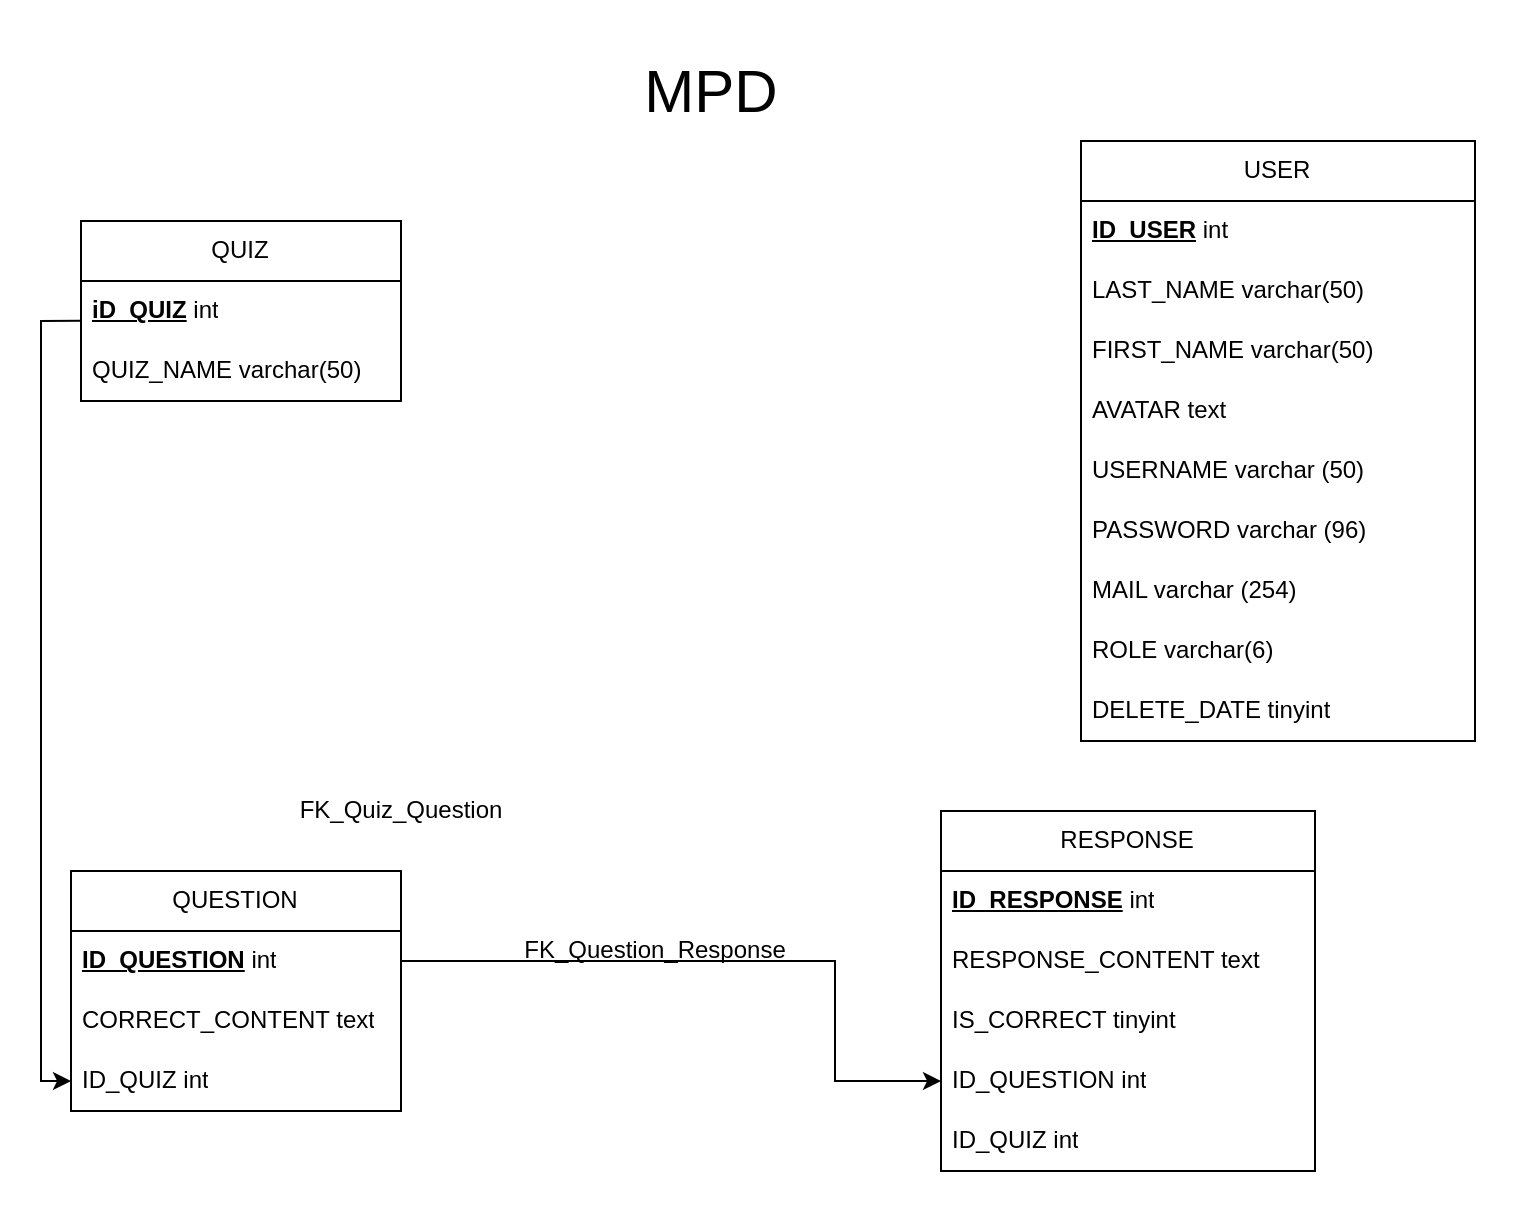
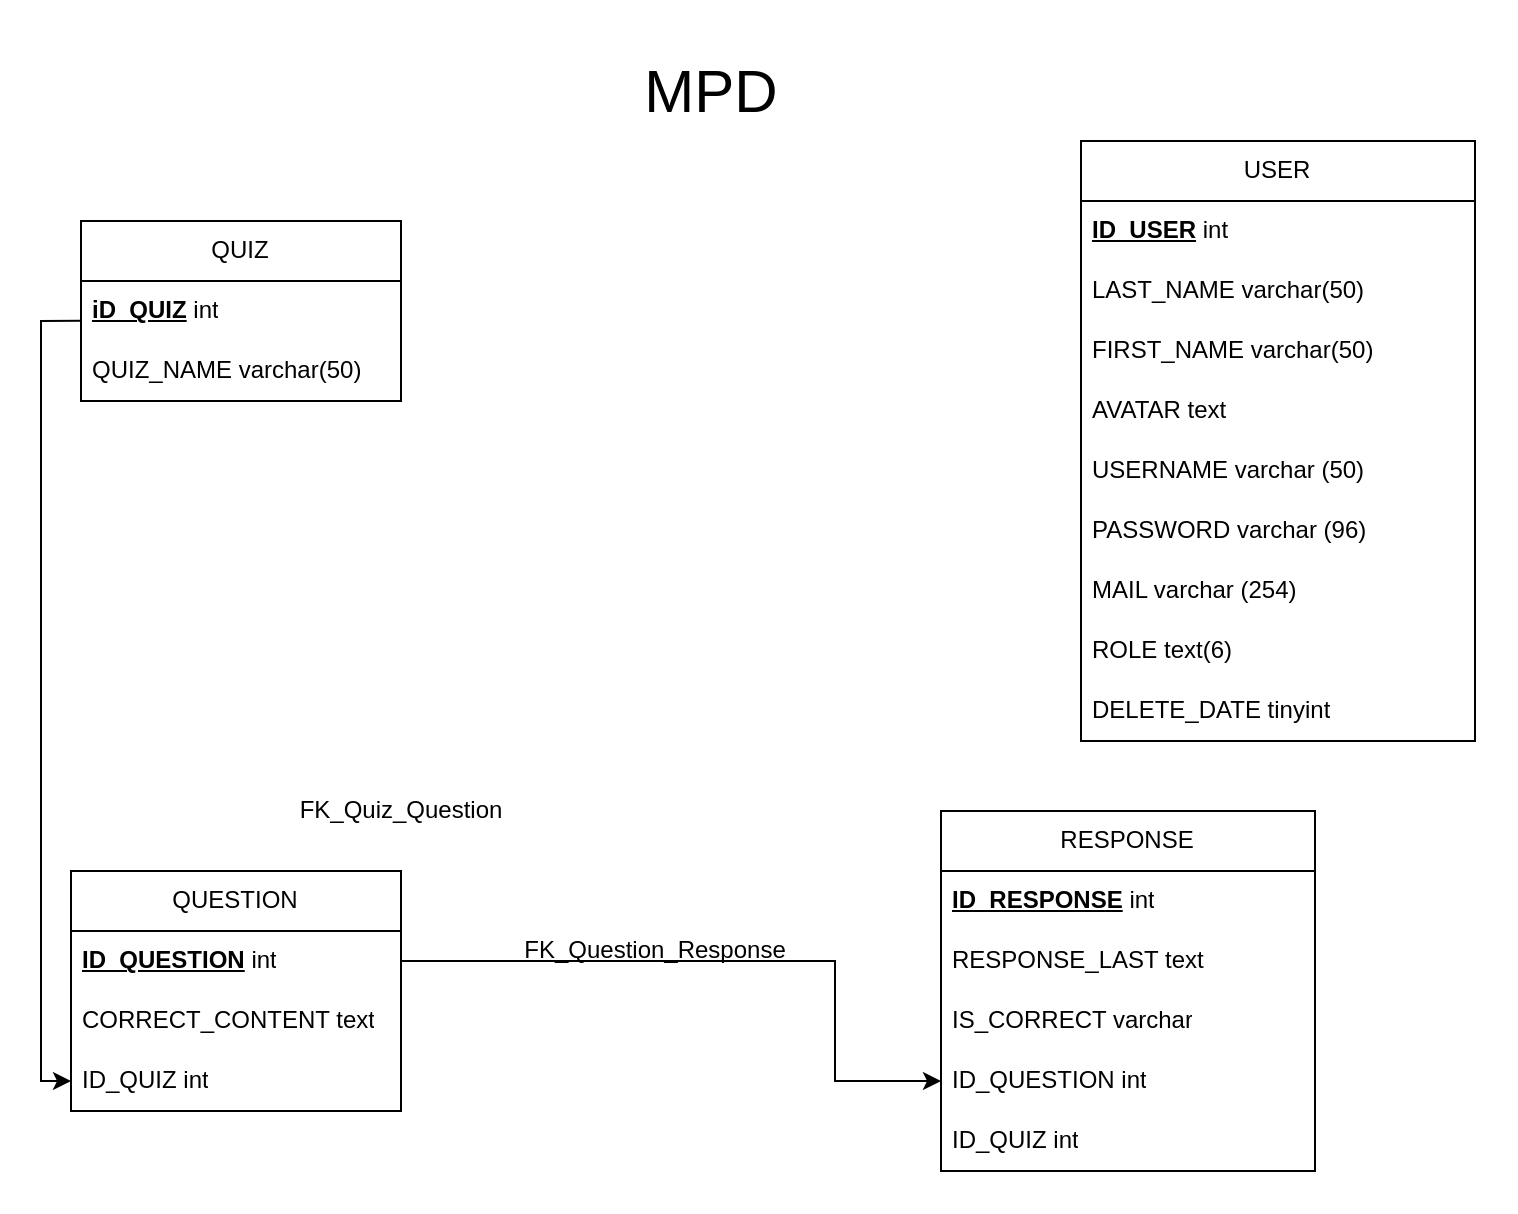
  <mxCell id="0" />
  <mxCell id="1" parent="0" />
  <mxCell id="2" value="USER" style="swimlane;fontStyle=0;childLayout=stackLayout;horizontal=1;startSize=30;horizontalStack=0;resizeParent=1;resizeParentMax=0;resizeLast=0;collapsible=1;marginBottom=0;whiteSpace=wrap;html=1;" vertex="1" parent="1"><mxGeometry x="540" y="70" width="197" height="300" as="geometry" /></mxCell>
  <mxCell id="3" value="&lt;b&gt;&lt;u&gt;ID_USER&lt;/u&gt;&lt;/b&gt; int" style="text;strokeColor=none;fillColor=none;align=left;verticalAlign=middle;spacingLeft=4;spacingRight=4;overflow=hidden;points=[[0,0.5],[1,0.5]];portConstraint=eastwest;rotatable=0;whiteSpace=wrap;html=1;" vertex="1" parent="2"><mxGeometry y="30" width="197" height="30" as="geometry" /></mxCell>
  <mxCell id="4" value="LAST_NAME varchar(50)" style="text;strokeColor=none;fillColor=none;align=left;verticalAlign=middle;spacingLeft=4;spacingRight=4;overflow=hidden;points=[[0,0.5],[1,0.5]];portConstraint=eastwest;rotatable=0;whiteSpace=wrap;html=1;" vertex="1" parent="2"><mxGeometry y="60" width="197" height="30" as="geometry" /></mxCell>
  <mxCell id="5" value="FIRST_NAME varchar(50)" style="text;strokeColor=none;fillColor=none;align=left;verticalAlign=middle;spacingLeft=4;spacingRight=4;overflow=hidden;points=[[0,0.5],[1,0.5]];portConstraint=eastwest;rotatable=0;whiteSpace=wrap;html=1;" vertex="1" parent="2"><mxGeometry y="90" width="197" height="30" as="geometry" /></mxCell>
  <mxCell id="6" value="AVATAR text" style="text;strokeColor=none;fillColor=none;align=left;verticalAlign=middle;spacingLeft=4;spacingRight=4;overflow=hidden;points=[[0,0.5],[1,0.5]];portConstraint=eastwest;rotatable=0;whiteSpace=wrap;html=1;" vertex="1" parent="2"><mxGeometry y="120" width="197" height="30" as="geometry" /></mxCell>
  <mxCell id="7" value="USERNAME varchar (50)" style="text;strokeColor=none;fillColor=none;align=left;verticalAlign=middle;spacingLeft=4;spacingRight=4;overflow=hidden;points=[[0,0.5],[1,0.5]];portConstraint=eastwest;rotatable=0;whiteSpace=wrap;html=1;" vertex="1" parent="2"><mxGeometry y="150" width="197" height="30" as="geometry" /></mxCell>
  <mxCell id="8" value="PASSWORD varchar (96)" style="text;strokeColor=none;fillColor=none;align=left;verticalAlign=middle;spacingLeft=4;spacingRight=4;overflow=hidden;points=[[0,0.5],[1,0.5]];portConstraint=eastwest;rotatable=0;whiteSpace=wrap;html=1;" vertex="1" parent="2"><mxGeometry y="180" width="197" height="30" as="geometry" /></mxCell>
  <mxCell id="9" value="MAIL varchar (254)" style="text;strokeColor=none;fillColor=none;align=left;verticalAlign=middle;spacingLeft=4;spacingRight=4;overflow=hidden;points=[[0,0.5],[1,0.5]];portConstraint=eastwest;rotatable=0;whiteSpace=wrap;html=1;" vertex="1" parent="2"><mxGeometry y="210" width="197" height="30" as="geometry" /></mxCell>
- <mxCell id="10" value="ROLE varchar(6)" style="text;strokeColor=none;fillColor=none;align=left;verticalAlign=middle;spacingLeft=4;spacingRight=4;overflow=hidden;points=[[0,0.5],[1,0.5]];portConstraint=eastwest;rotatable=0;whiteSpace=wrap;html=1;" vertex="1" parent="2"><mxGeometry y="240" width="197" height="30" as="geometry" /></mxCell>
+ <mxCell id="10" value="ROLE text(6)" style="text;strokeColor=none;fillColor=none;align=left;verticalAlign=middle;spacingLeft=4;spacingRight=4;overflow=hidden;points=[[0,0.5],[1,0.5]];portConstraint=eastwest;rotatable=0;whiteSpace=wrap;html=1;" vertex="1" parent="2"><mxGeometry y="240" width="197" height="30" as="geometry" /></mxCell>
  <mxCell id="11" value="DELETE_DATE tinyint" style="text;strokeColor=none;fillColor=none;align=left;verticalAlign=middle;spacingLeft=4;spacingRight=4;overflow=hidden;points=[[0,0.5],[1,0.5]];portConstraint=eastwest;rotatable=0;whiteSpace=wrap;html=1;" vertex="1" parent="2"><mxGeometry y="270" width="197" height="30" as="geometry" /></mxCell>
  <mxCell id="12" value="QUIZ" style="swimlane;fontStyle=0;childLayout=stackLayout;horizontal=1;startSize=30;horizontalStack=0;resizeParent=1;resizeParentMax=0;resizeLast=0;collapsible=1;marginBottom=0;whiteSpace=wrap;html=1;" vertex="1" parent="1"><mxGeometry x="40" y="110" width="160" height="90" as="geometry" /></mxCell>
  <mxCell id="13" value="&lt;b&gt;&lt;u&gt;iD_QUIZ&lt;/u&gt;&lt;/b&gt; int" style="text;strokeColor=none;fillColor=none;align=left;verticalAlign=middle;spacingLeft=4;spacingRight=4;overflow=hidden;points=[[0,0.5],[1,0.5]];portConstraint=eastwest;rotatable=0;whiteSpace=wrap;html=1;" vertex="1" parent="12"><mxGeometry y="30" width="160" height="30" as="geometry" /></mxCell>
  <mxCell id="14" value="QUIZ_NAME varchar(50)" style="text;strokeColor=none;fillColor=none;align=left;verticalAlign=middle;spacingLeft=4;spacingRight=4;overflow=hidden;points=[[0,0.5],[1,0.5]];portConstraint=eastwest;rotatable=0;whiteSpace=wrap;html=1;" vertex="1" parent="12"><mxGeometry y="60" width="160" height="30" as="geometry" /></mxCell>
  <mxCell id="15" value="QUESTION" style="swimlane;fontStyle=0;childLayout=stackLayout;horizontal=1;startSize=30;horizontalStack=0;resizeParent=1;resizeParentMax=0;resizeLast=0;collapsible=1;marginBottom=0;whiteSpace=wrap;html=1;" vertex="1" parent="1"><mxGeometry x="35" y="435" width="165" height="120" as="geometry" /></mxCell>
  <mxCell id="16" value="&lt;b&gt;&lt;u&gt;ID_QUESTION&lt;/u&gt;&lt;/b&gt; int" style="text;strokeColor=none;fillColor=none;align=left;verticalAlign=middle;spacingLeft=4;spacingRight=4;overflow=hidden;points=[[0,0.5],[1,0.5]];portConstraint=eastwest;rotatable=0;whiteSpace=wrap;html=1;" vertex="1" parent="15"><mxGeometry y="30" width="165" height="30" as="geometry" /></mxCell>
  <mxCell id="17" value="CORRECT_CONTENT text" style="text;strokeColor=none;fillColor=none;align=left;verticalAlign=middle;spacingLeft=4;spacingRight=4;overflow=hidden;points=[[0,0.5],[1,0.5]];portConstraint=eastwest;rotatable=0;whiteSpace=wrap;html=1;" vertex="1" parent="15"><mxGeometry y="60" width="165" height="30" as="geometry" /></mxCell>
  <mxCell id="18" value="ID_QUIZ int" style="text;strokeColor=none;fillColor=none;align=left;verticalAlign=middle;spacingLeft=4;spacingRight=4;overflow=hidden;points=[[0,0.5],[1,0.5]];portConstraint=eastwest;rotatable=0;whiteSpace=wrap;html=1;" vertex="1" parent="15"><mxGeometry y="90" width="165" height="30" as="geometry" /></mxCell>
  <mxCell id="19" value="&lt;font style=&quot;font-size: 30px;&quot;&gt;MPD&lt;/font&gt;" style="text;html=1;align=center;verticalAlign=middle;resizable=0;points=[];autosize=1;strokeColor=none;fillColor=none;" vertex="1" parent="1"><mxGeometry x="310" y="20" width="90" height="50" as="geometry" /></mxCell>
  <mxCell id="20" value="RESPONSE" style="swimlane;fontStyle=0;childLayout=stackLayout;horizontal=1;startSize=30;horizontalStack=0;resizeParent=1;resizeParentMax=0;resizeLast=0;collapsible=1;marginBottom=0;whiteSpace=wrap;html=1;" vertex="1" parent="1"><mxGeometry x="470" y="405" width="187" height="180" as="geometry" /></mxCell>
  <mxCell id="21" value="&lt;b&gt;&lt;u&gt;ID_RESPONSE&lt;/u&gt;&lt;/b&gt; int" style="text;strokeColor=none;fillColor=none;align=left;verticalAlign=middle;spacingLeft=4;spacingRight=4;overflow=hidden;points=[[0,0.5],[1,0.5]];portConstraint=eastwest;rotatable=0;whiteSpace=wrap;html=1;" vertex="1" parent="20"><mxGeometry y="30" width="187" height="30" as="geometry" /></mxCell>
- <mxCell id="22" value="RESPONSE_CONTENT text" style="text;strokeColor=none;fillColor=none;align=left;verticalAlign=middle;spacingLeft=4;spacingRight=4;overflow=hidden;points=[[0,0.5],[1,0.5]];portConstraint=eastwest;rotatable=0;whiteSpace=wrap;html=1;" vertex="1" parent="20"><mxGeometry y="60" width="187" height="30" as="geometry" /></mxCell>
- <mxCell id="23" value="IS_CORRECT tinyint" style="text;strokeColor=none;fillColor=none;align=left;verticalAlign=middle;spacingLeft=4;spacingRight=4;overflow=hidden;points=[[0,0.5],[1,0.5]];portConstraint=eastwest;rotatable=0;whiteSpace=wrap;html=1;" vertex="1" parent="20"><mxGeometry y="90" width="187" height="30" as="geometry" /></mxCell>
+ <mxCell id="22" value="RESPONSE_LAST text" style="text;strokeColor=none;fillColor=none;align=left;verticalAlign=middle;spacingLeft=4;spacingRight=4;overflow=hidden;points=[[0,0.5],[1,0.5]];portConstraint=eastwest;rotatable=0;whiteSpace=wrap;html=1;" vertex="1" parent="20"><mxGeometry y="60" width="187" height="30" as="geometry" /></mxCell>
+ <mxCell id="23" value="IS_CORRECT varchar" style="text;strokeColor=none;fillColor=none;align=left;verticalAlign=middle;spacingLeft=4;spacingRight=4;overflow=hidden;points=[[0,0.5],[1,0.5]];portConstraint=eastwest;rotatable=0;whiteSpace=wrap;html=1;" vertex="1" parent="20"><mxGeometry y="90" width="187" height="30" as="geometry" /></mxCell>
  <mxCell id="24" value="ID_QUESTION int" style="text;strokeColor=none;fillColor=none;align=left;verticalAlign=middle;spacingLeft=4;spacingRight=4;overflow=hidden;points=[[0,0.5],[1,0.5]];portConstraint=eastwest;rotatable=0;whiteSpace=wrap;html=1;" vertex="1" parent="20"><mxGeometry y="120" width="187" height="30" as="geometry" /></mxCell>
  <mxCell id="25" value="ID_QUIZ int" style="text;strokeColor=none;fillColor=none;align=left;verticalAlign=middle;spacingLeft=4;spacingRight=4;overflow=hidden;points=[[0,0.5],[1,0.5]];portConstraint=eastwest;rotatable=0;whiteSpace=wrap;html=1;" vertex="1" parent="20"><mxGeometry y="150" width="187" height="30" as="geometry" /></mxCell>
  <mxCell id="26" value="FK_Quiz_Question" style="text;html=1;align=center;verticalAlign=middle;resizable=0;points=[];autosize=1;strokeColor=none;fillColor=none;" vertex="1" parent="1"><mxGeometry x="140" y="390" width="120" height="30" as="geometry" /></mxCell>
  <mxCell id="27" value="" style="endArrow=classic;html=1;rounded=0;exitX=0.001;exitY=0.662;exitDx=0;exitDy=0;exitPerimeter=0;" edge="1" parent="1" source="13" target="18"><mxGeometry width="50" height="50" relative="1" as="geometry"><mxPoint x="140" y="380" as="sourcePoint" /><mxPoint x="80" y="330" as="targetPoint" /><Array as="points"><mxPoint x="20" y="160" /><mxPoint x="20" y="540" /></Array></mxGeometry></mxCell>
  <mxCell id="28" value="FK_Question_Response" style="text;html=1;align=center;verticalAlign=middle;resizable=0;points=[];autosize=1;strokeColor=none;fillColor=none;" vertex="1" parent="1"><mxGeometry x="252" y="460" width="150" height="30" as="geometry" /></mxCell>
  <mxCell id="29" value="" style="endArrow=classic;html=1;rounded=0;exitX=1;exitY=0.5;exitDx=0;exitDy=0;entryX=0;entryY=0.5;entryDx=0;entryDy=0;" edge="1" parent="1" source="16" target="24"><mxGeometry width="50" height="50" relative="1" as="geometry"><mxPoint x="457" y="440" as="sourcePoint" /><mxPoint x="507" y="390" as="targetPoint" /><Array as="points"><mxPoint x="417" y="480" /><mxPoint x="417" y="540" /></Array></mxGeometry></mxCell>
